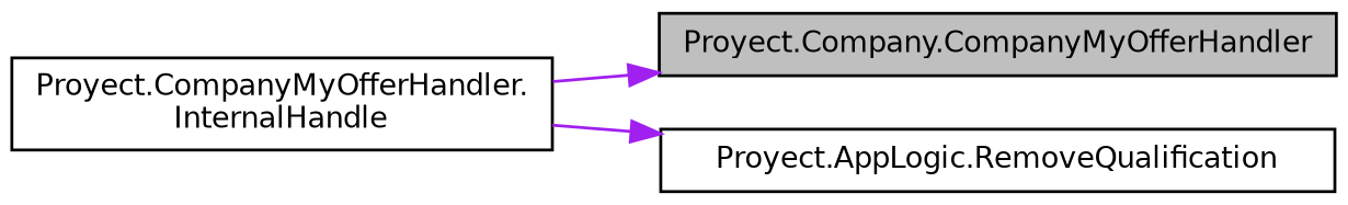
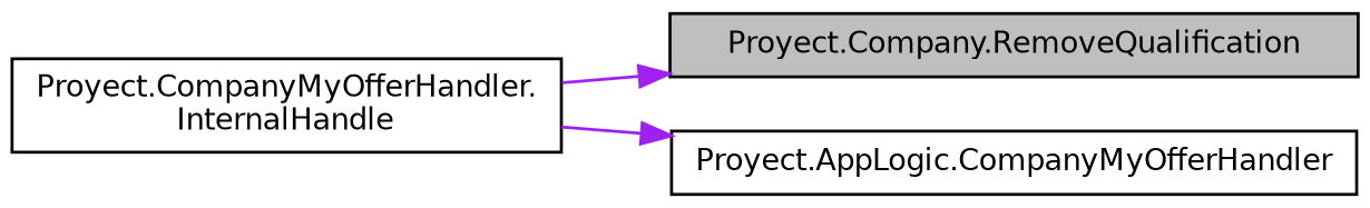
  digraph {
    rankdir=RL
    node [color=black fillcolor=white fontname=Helvetica fontsize=10 shape=record style=filled]
    edge [color=purple dir=back fontname=Helvetica fontsize=10 labelfontname=Helvetica labelfontsize=10 style=solid]
-   n1 [fillcolor=grey75 fontcolor=black height=0.2 label="Proyect.Company.CompanyMyOfferHandler" width=0.4]
+   n1 [fillcolor=grey75 fontcolor=black height=0.2 label="Proyect.Company.RemoveQualification" width=0.4]
    n2 [height=0.2 label="Proyect.CompanyMyOfferHandler.\lInternalHandle" width=0.4]
-   n3 [height=0.2 label="Proyect.AppLogic.RemoveQualification" width=0.4]
+   n3 [height=0.2 label="Proyect.AppLogic.CompanyMyOfferHandler" width=0.4]
    n1 -> n2
    n3 -> n2
  }
